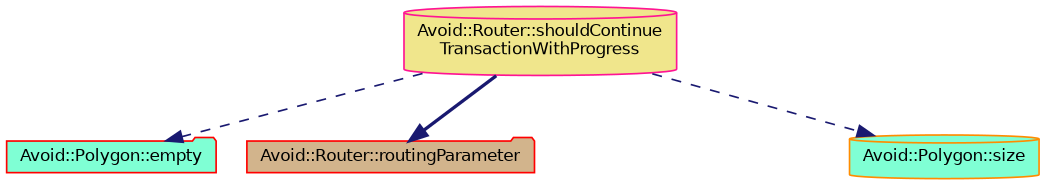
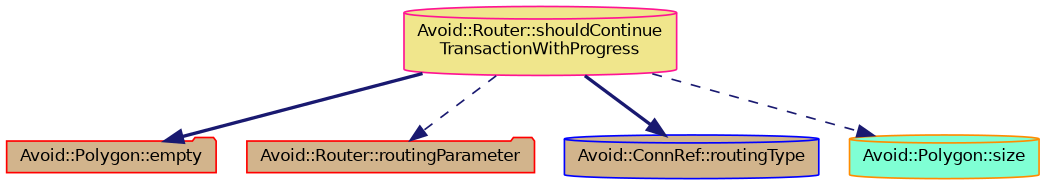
  digraph {
    rankdir=TB
    node [color=red fillcolor=aquamarine fontname=Helvetica fontsize=10 shape=cylinder style=filled]
    edge [color=midnightblue fontname=Helvetica fontsize=10 labelfontname=Helvetica labelfontsize=10 style=bold]
    n1 [color=deeppink fillcolor=khaki fontcolor=black height=0.2 label="Avoid::Router::shouldContinue\lTransactionWithProgress" width=0.4]
-   n2 [height=0.2 label="Avoid::Polygon::empty" shape=folder width=0.4]
+   n2 [fillcolor=tan height=0.2 label="Avoid::Polygon::empty" shape=folder width=0.4]
    n3 [fillcolor=tan height=0.2 label="Avoid::Router::routingParameter" shape=folder width=0.4]
+   n4 [color=blue fillcolor=tan height=0.2 label="Avoid::ConnRef::routingType" width=0.4]
    n5 [color=darkorange height=0.2 label="Avoid::Polygon::size" width=0.4]
-   n1 -> n2 [style=dashed]
-   n1 -> n3
+   n1 -> n2
+   n1 -> n3 [style=dashed]
+   n1 -> n4
    n1 -> n5 [style=dashed]
  }
